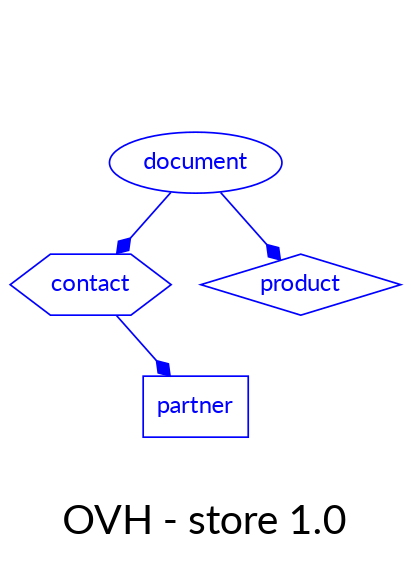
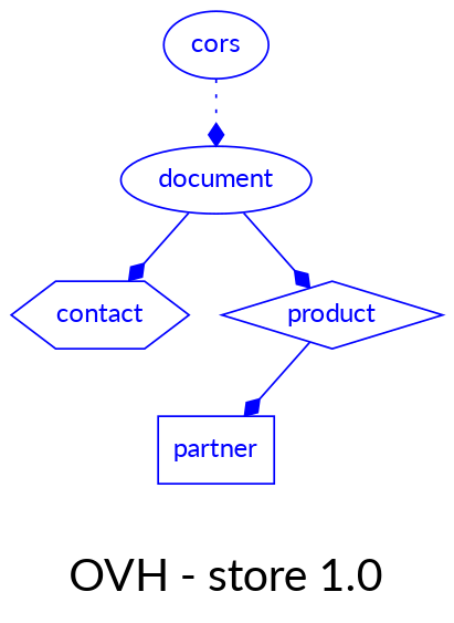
  digraph {
    fontname=Lato
    fontsize=24
    label="OVH - store 1.0"
    splines=true
    node [color=blue fontcolor=blue fontname=Lato shape=ellipse]
    edge [arrowhead=diamond arrowtail=none color=blue fontcolor=blue fontname=Lato style=solid]
    contact [shape=hexagon]
    document
    product [shape=diamond]
    partner [shape=box]
+   cors
    document -> contact
    document -> product
-   contact -> partner
+   product -> partner
+   cors -> document [style=dotted]
  }
